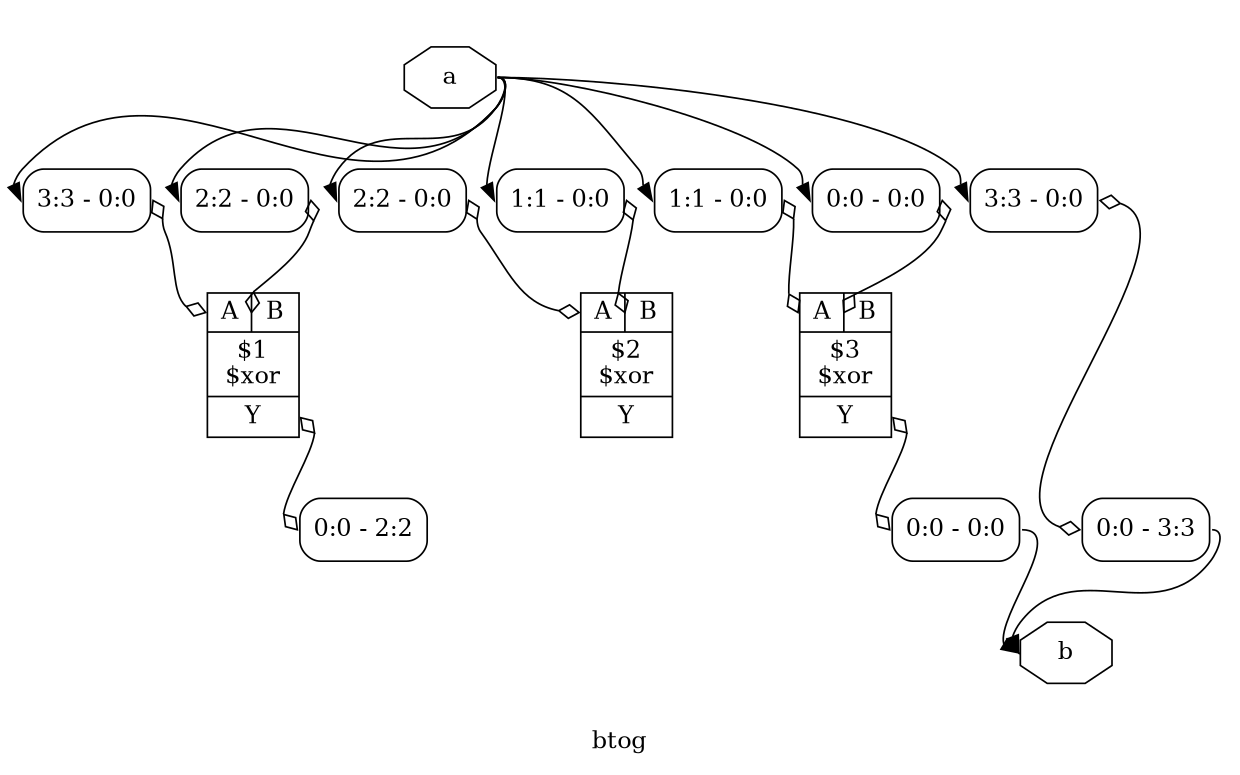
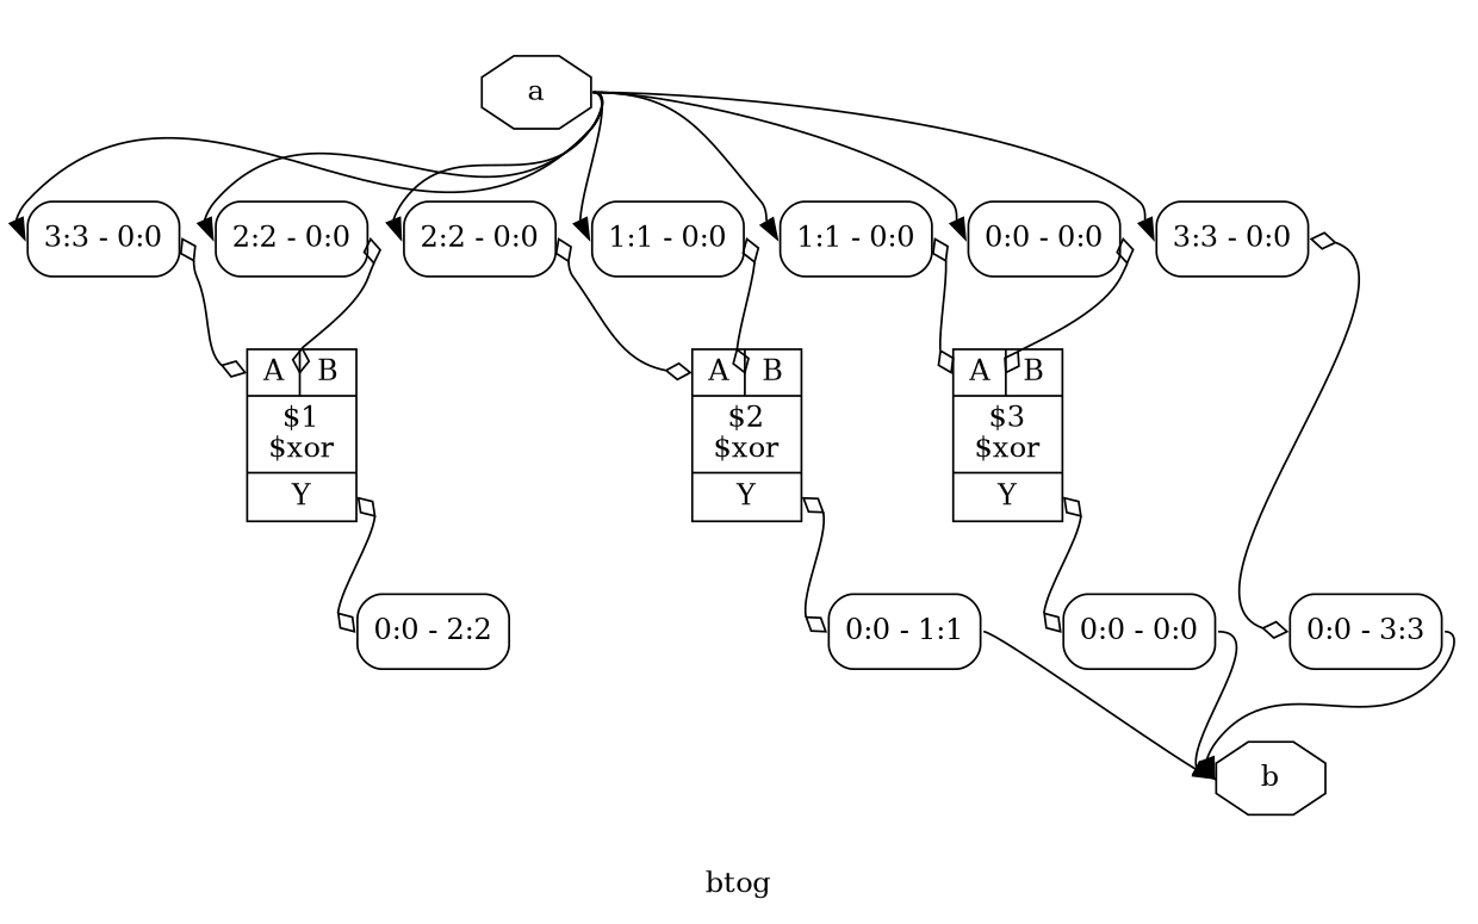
  digraph {
    label=btog
    rankdir=TB
    remincross=true
    node [color=black fontcolor=black shape=record style=rounded]
    edge [color=black fontcolor=black headport="s0:w" tailport=e]
    n1 [label=a shape=octagon style=""]
    n2 [label="<s0> 3:3 - 0:0 "]
    n3 [label="<s0> 2:2 - 0:0 "]
    n4 [label="<s0> 2:2 - 0:0 "]
    n5 [label="<s0> 1:1 - 0:0 "]
    n6 [label="<s0> 1:1 - 0:0 "]
    n7 [label="<s0> 0:0 - 0:0 "]
    n8 [label="<s0> 3:3 - 0:0 "]
    n9 [label="{{<p3> A|<p4> B}|$1\n$xor|{<p5> Y}}" color="" fontcolor="" style=""]
    n10 [label="{{<p3> A|<p4> B}|$2\n$xor|{<p5> Y}}" color="" fontcolor="" style=""]
    n11 [label="{{<p3> A|<p4> B}|$3\n$xor|{<p5> Y}}" color="" fontcolor="" style=""]
    n12 [label="<s0> 0:0 - 3:3 "]
    n13 [label=b shape=octagon style=""]
    n14 [label="<s0> 0:0 - 2:2 "]
+   n15 [label="<s0> 0:0 - 1:1 "]
    n16 [label="<s0> 0:0 - 0:0 "]
    n1 -> n2
    n1 -> n3
    n1 -> n4
    n1 -> n5
    n1 -> n6
    n1 -> n7
    n1 -> n8
    n2 -> n9 [arrowhead=odiamond arrowtail=odiamond dir=both headport="p3:w"]
    n3 -> n9 [arrowhead=odiamond arrowtail=odiamond dir=both headport="p4:w"]
    n4 -> n10 [arrowhead=odiamond arrowtail=odiamond dir=both headport="p3:w"]
    n5 -> n10 [arrowhead=odiamond arrowtail=odiamond dir=both headport="p4:w"]
    n6 -> n11 [arrowhead=odiamond arrowtail=odiamond dir=both headport="p3:w"]
    n7 -> n11 [arrowhead=odiamond arrowtail=odiamond dir=both headport="p4:w"]
    n8 -> n12 [arrowhead=odiamond arrowtail=odiamond dir=both headport=w]
    n9 -> n14 [arrowhead=odiamond arrowtail=odiamond dir=both headport=w tailport="p5:e"]
+   n10 -> n15 [arrowhead=odiamond arrowtail=odiamond dir=both headport=w tailport="p5:e"]
    n11 -> n16 [arrowhead=odiamond arrowtail=odiamond dir=both headport=w tailport="p5:e"]
    n12 -> n13 [headport=w tailport="s0:e"]
+   n15 -> n13 [headport=w tailport="s0:e"]
    n16 -> n13 [headport=w tailport="s0:e"]
  }
